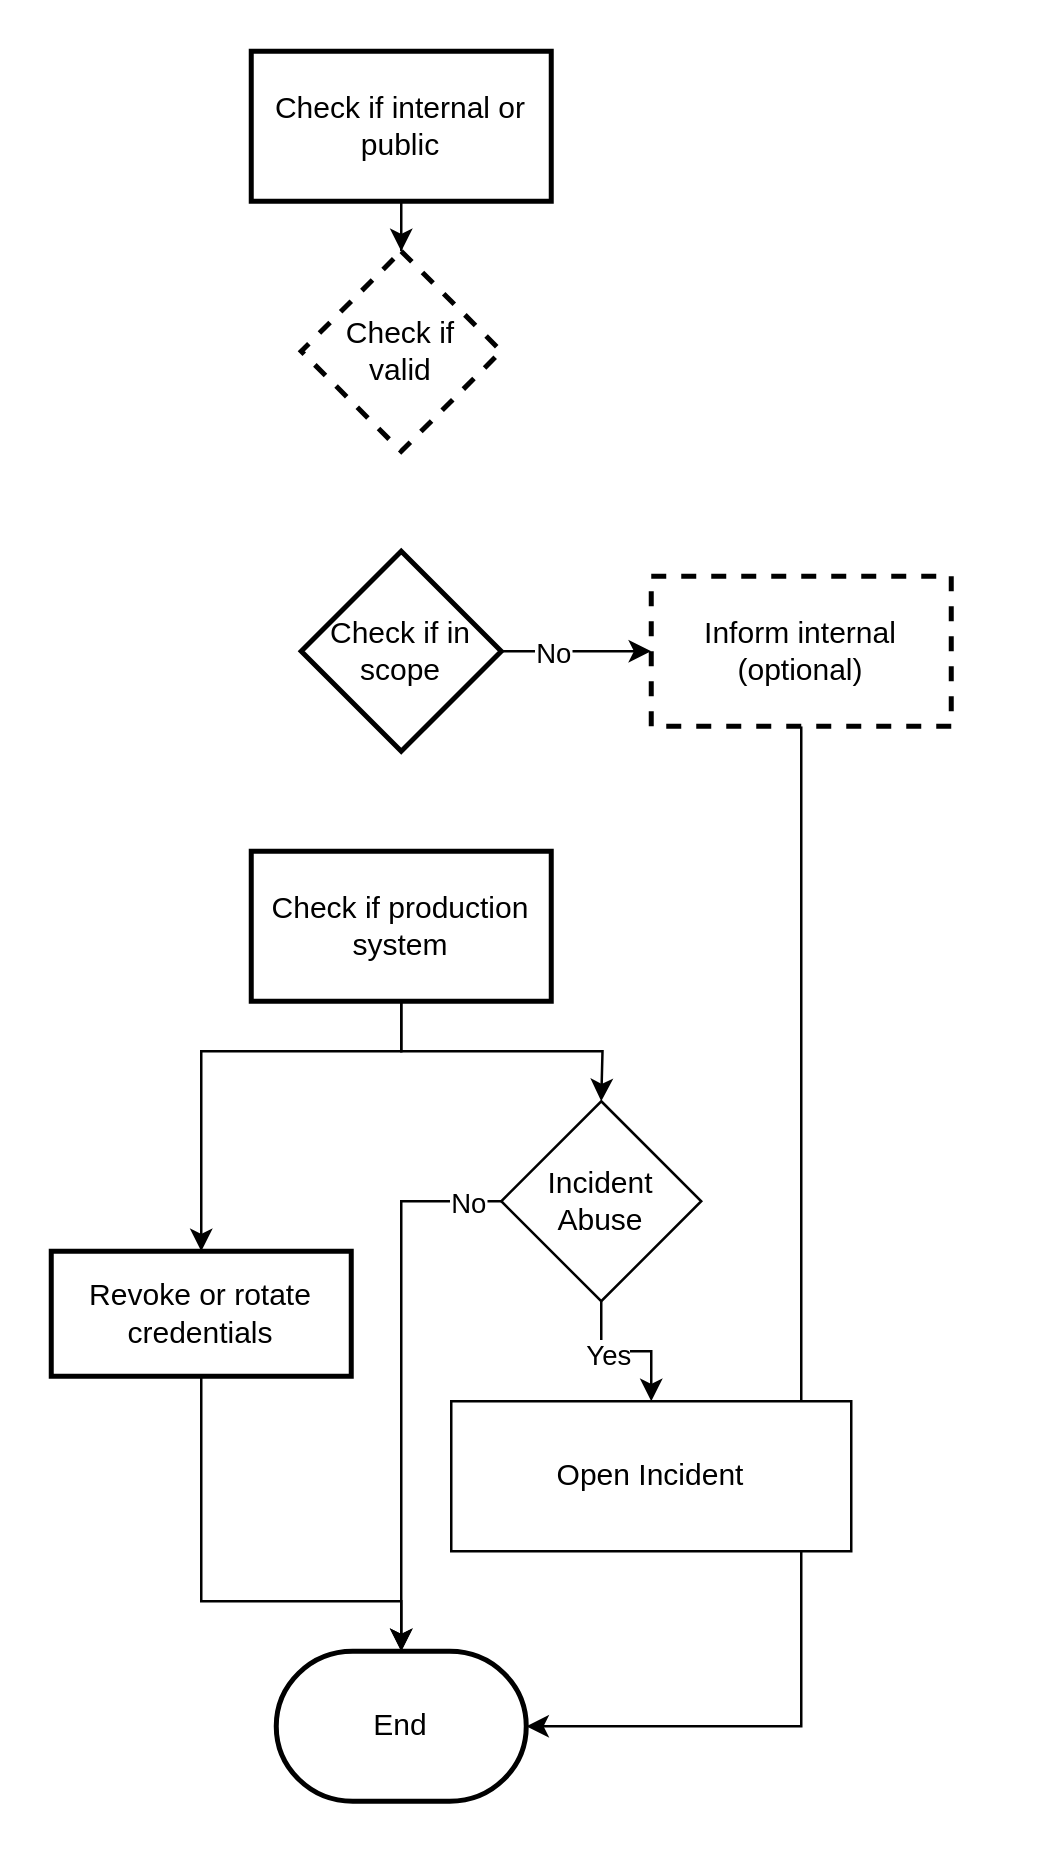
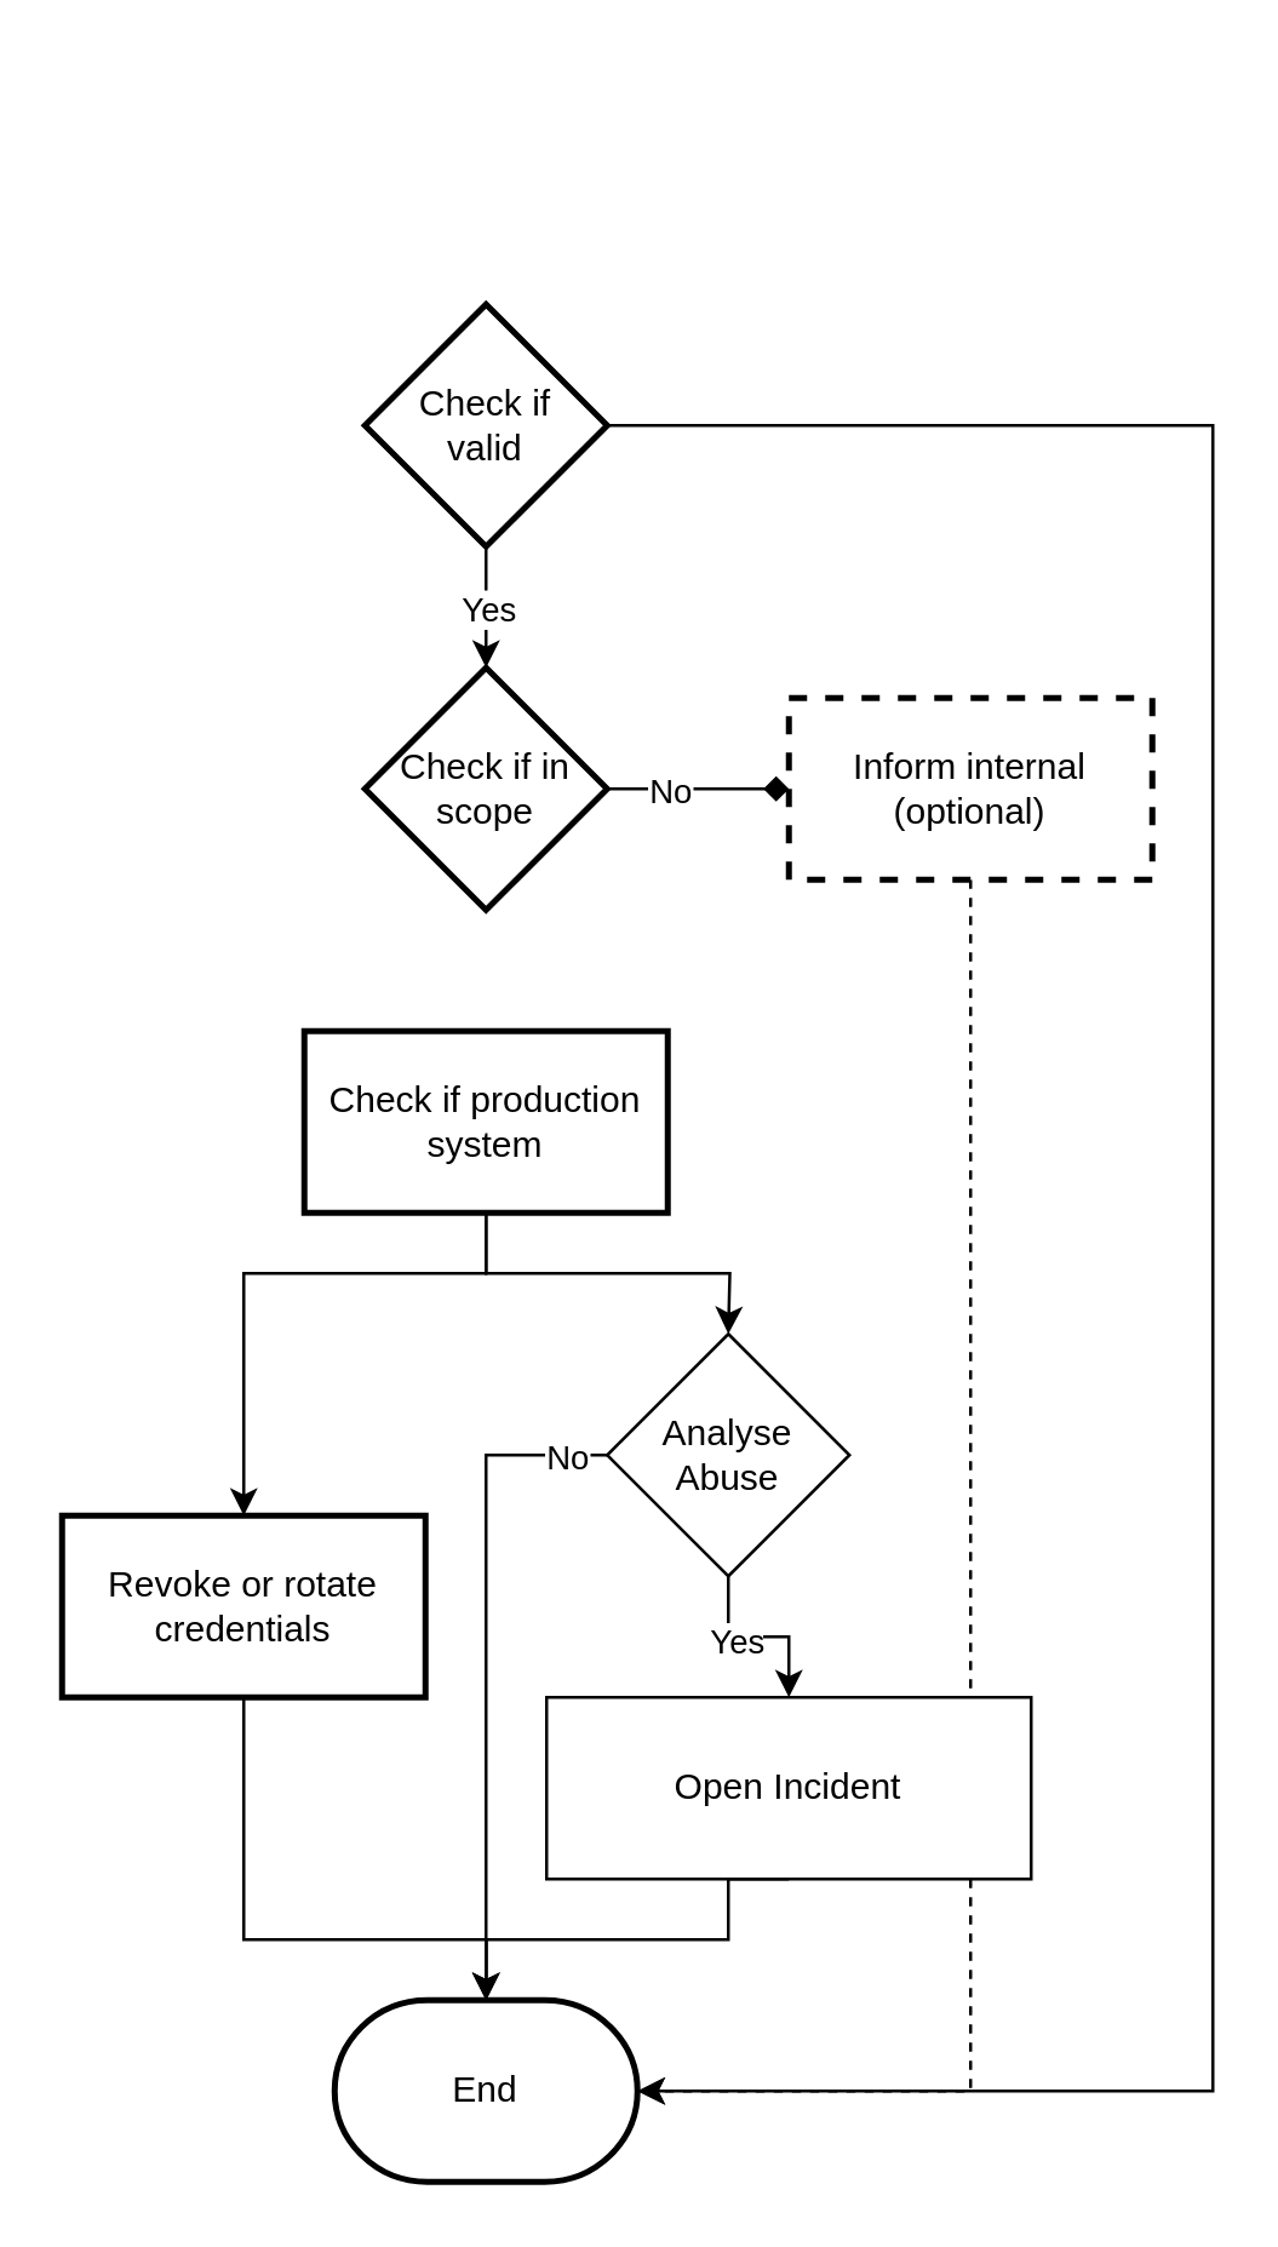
  <mxCell id="0" />
  <mxCell id="1" parent="0" />
- <mxCell id="2" value="" style="edgeStyle=orthogonalEdgeStyle;rounded=0;orthogonalLoop=1;jettySize=auto;html=1;" edge="1" parent="1" source="3" target="7"><mxGeometry relative="1" as="geometry" /></mxCell>
- <mxCell id="3" value="Check if internal or public" style="whiteSpace=wrap;html=1;strokeWidth=2;" vertex="1" parent="1"><mxGeometry x="100" y="20" width="120" height="60" as="geometry" /></mxCell>
- <mxCell id="7" value="Check if &lt;br&gt;valid" style="rhombus;whiteSpace=wrap;html=1;strokeWidth=2;dashed=1;" vertex="1" parent="1"><mxGeometry x="120" y="100" width="80" height="80" as="geometry" /></mxCell>
+ <mxCell id="4" style="edgeStyle=orthogonalEdgeStyle;rounded=0;orthogonalLoop=1;jettySize=auto;html=1;exitX=1;exitY=0.5;exitDx=0;exitDy=0;entryX=1;entryY=0.5;entryDx=0;entryDy=0;entryPerimeter=0;" edge="1" parent="1" source="7" target="8"><mxGeometry relative="1" as="geometry"><Array as="points"><mxPoint x="400" y="140" /><mxPoint x="400" y="690" /></Array></mxGeometry></mxCell>
+ <mxCell id="5" value="" style="edgeStyle=orthogonalEdgeStyle;rounded=0;orthogonalLoop=1;jettySize=auto;html=1;" edge="1" parent="1" source="7" target="11"><mxGeometry relative="1" as="geometry" /></mxCell>
+ <mxCell id="6" value="Yes" style="edgeLabel;html=1;align=center;verticalAlign=middle;resizable=0;points=[];" vertex="1" connectable="0" parent="5"><mxGeometry x="0.2" y="2" relative="1" as="geometry"><mxPoint x="-2" y="-4" as="offset" /></mxGeometry></mxCell>
+ <mxCell id="7" value="Check if &lt;br&gt;valid" style="rhombus;whiteSpace=wrap;html=1;strokeWidth=2;" vertex="1" parent="1"><mxGeometry x="120" y="100" width="80" height="80" as="geometry" /></mxCell>
  <mxCell id="8" value="End" style="strokeWidth=2;html=1;shape=mxgraph.flowchart.terminator;whiteSpace=wrap;" vertex="1" parent="1"><mxGeometry x="110" y="660" width="100" height="60" as="geometry" /></mxCell>
- <mxCell id="9" value="" style="edgeStyle=orthogonalEdgeStyle;rounded=0;orthogonalLoop=1;jettySize=auto;html=1;" edge="1" parent="1" source="11" target="13"><mxGeometry relative="1" as="geometry" /></mxCell>
+ <mxCell id="9" value="" style="edgeStyle=orthogonalEdgeStyle;rounded=0;orthogonalLoop=1;jettySize=auto;html=1;endArrow=diamond;" edge="1" parent="1" source="11" target="13"><mxGeometry relative="1" as="geometry" /></mxCell>
  <mxCell id="10" value="No" style="edgeLabel;html=1;align=center;verticalAlign=middle;resizable=0;points=[];" vertex="1" connectable="0" parent="9"><mxGeometry x="-0.1" y="-1" relative="1" as="geometry"><mxPoint x="-7" y="-1" as="offset" /></mxGeometry></mxCell>
  <mxCell id="11" value="Check if in scope" style="rhombus;whiteSpace=wrap;html=1;strokeWidth=2;" vertex="1" parent="1"><mxGeometry x="120" y="220" width="80" height="80" as="geometry" /></mxCell>
- <mxCell id="12" style="edgeStyle=orthogonalEdgeStyle;rounded=0;orthogonalLoop=1;jettySize=auto;html=1;exitX=0.5;exitY=1;exitDx=0;exitDy=0;entryX=1;entryY=0.5;entryDx=0;entryDy=0;entryPerimeter=0;" edge="1" parent="1" source="13" target="8"><mxGeometry relative="1" as="geometry" /></mxCell>
+ <mxCell id="12" style="edgeStyle=orthogonalEdgeStyle;rounded=0;orthogonalLoop=1;jettySize=auto;html=1;exitX=0.5;exitY=1;exitDx=0;exitDy=0;entryX=1;entryY=0.5;entryDx=0;entryDy=0;entryPerimeter=0;dashed=1;" edge="1" parent="1" source="13" target="8"><mxGeometry relative="1" as="geometry" /></mxCell>
  <mxCell id="13" value="Inform internal (optional)" style="whiteSpace=wrap;html=1;strokeWidth=2;dashed=1;" vertex="1" parent="1"><mxGeometry x="260" y="230" width="120" height="60" as="geometry" /></mxCell>
  <mxCell id="14" value="" style="edgeStyle=orthogonalEdgeStyle;rounded=0;orthogonalLoop=1;jettySize=auto;html=1;" edge="1" parent="1" source="16" target="18"><mxGeometry relative="1" as="geometry"><Array as="points"><mxPoint x="160" y="420" /><mxPoint x="80" y="420" /></Array></mxGeometry></mxCell>
  <mxCell id="15" style="edgeStyle=orthogonalEdgeStyle;rounded=0;orthogonalLoop=1;jettySize=auto;html=1;exitX=0.5;exitY=1;exitDx=0;exitDy=0;entryX=0.5;entryY=0;entryDx=0;entryDy=0;" edge="1" parent="1" source="16"><mxGeometry relative="1" as="geometry"><mxPoint x="240" y="440" as="targetPoint" /></mxGeometry></mxCell>
  <mxCell id="16" value="Check if production system" style="whiteSpace=wrap;html=1;strokeWidth=2;" vertex="1" parent="1"><mxGeometry x="100" y="340" width="120" height="60" as="geometry" /></mxCell>
  <mxCell id="17" style="edgeStyle=orthogonalEdgeStyle;rounded=0;orthogonalLoop=1;jettySize=auto;html=1;exitX=0.5;exitY=1;exitDx=0;exitDy=0;entryX=0.5;entryY=0;entryDx=0;entryDy=0;entryPerimeter=0;" edge="1" parent="1" source="18" target="8"><mxGeometry relative="1" as="geometry"><Array as="points"><mxPoint x="80" y="640" /><mxPoint x="160" y="640" /></Array></mxGeometry></mxCell>
- <mxCell id="18" value="Revoke or rotate credentials" style="whiteSpace=wrap;html=1;strokeWidth=2;" vertex="1" parent="1"><mxGeometry x="20" y="500" width="120" height="50" as="geometry" /></mxCell>
+ <mxCell id="18" value="Revoke or rotate credentials" style="whiteSpace=wrap;html=1;strokeWidth=2;" vertex="1" parent="1"><mxGeometry x="20" y="500" width="120" height="60" as="geometry" /></mxCell>
  <mxCell id="19" value="" style="edgeStyle=orthogonalEdgeStyle;rounded=0;orthogonalLoop=1;jettySize=auto;html=1;" edge="1" parent="1" source="23" target="25"><mxGeometry relative="1" as="geometry" /></mxCell>
  <mxCell id="20" value="Yes" style="edgeLabel;html=1;align=center;verticalAlign=middle;resizable=0;points=[];" vertex="1" connectable="0" parent="19"><mxGeometry x="-0.178" y="3" relative="1" as="geometry"><mxPoint x="-3" y="4" as="offset" /></mxGeometry></mxCell>
  <mxCell id="21" style="edgeStyle=orthogonalEdgeStyle;rounded=0;orthogonalLoop=1;jettySize=auto;html=1;exitX=0;exitY=0.5;exitDx=0;exitDy=0;entryX=0.5;entryY=0;entryDx=0;entryDy=0;entryPerimeter=0;" edge="1" parent="1" source="23" target="8"><mxGeometry relative="1" as="geometry" /></mxCell>
  <mxCell id="22" value="No" style="edgeLabel;html=1;align=center;verticalAlign=middle;resizable=0;points=[];" vertex="1" connectable="0" parent="21"><mxGeometry x="-0.858" y="4" relative="1" as="geometry"><mxPoint x="2" y="-4" as="offset" /></mxGeometry></mxCell>
- <mxCell id="23" value="Incident Abuse" style="rhombus;whiteSpace=wrap;html=1;" vertex="1" parent="1"><mxGeometry x="200" y="440" width="80" height="80" as="geometry" /></mxCell>
+ <mxCell id="23" value="Analyse Abuse" style="rhombus;whiteSpace=wrap;html=1;" vertex="1" parent="1"><mxGeometry x="200" y="440" width="80" height="80" as="geometry" /></mxCell>
+ <mxCell id="24" style="edgeStyle=orthogonalEdgeStyle;rounded=0;orthogonalLoop=1;jettySize=auto;html=1;exitX=0.5;exitY=1;exitDx=0;exitDy=0;entryX=0.5;entryY=0;entryDx=0;entryDy=0;entryPerimeter=0;" edge="1" parent="1" source="25" target="8"><mxGeometry relative="1" as="geometry"><mxPoint x="230" y="720" as="targetPoint" /><Array as="points"><mxPoint x="240" y="640" /><mxPoint x="160" y="640" /></Array></mxGeometry></mxCell>
  <mxCell id="25" value="Open Incident" style="whiteSpace=wrap;html=1;" vertex="1" parent="1"><mxGeometry x="180" y="560" width="160" height="60" as="geometry" /></mxCell>
